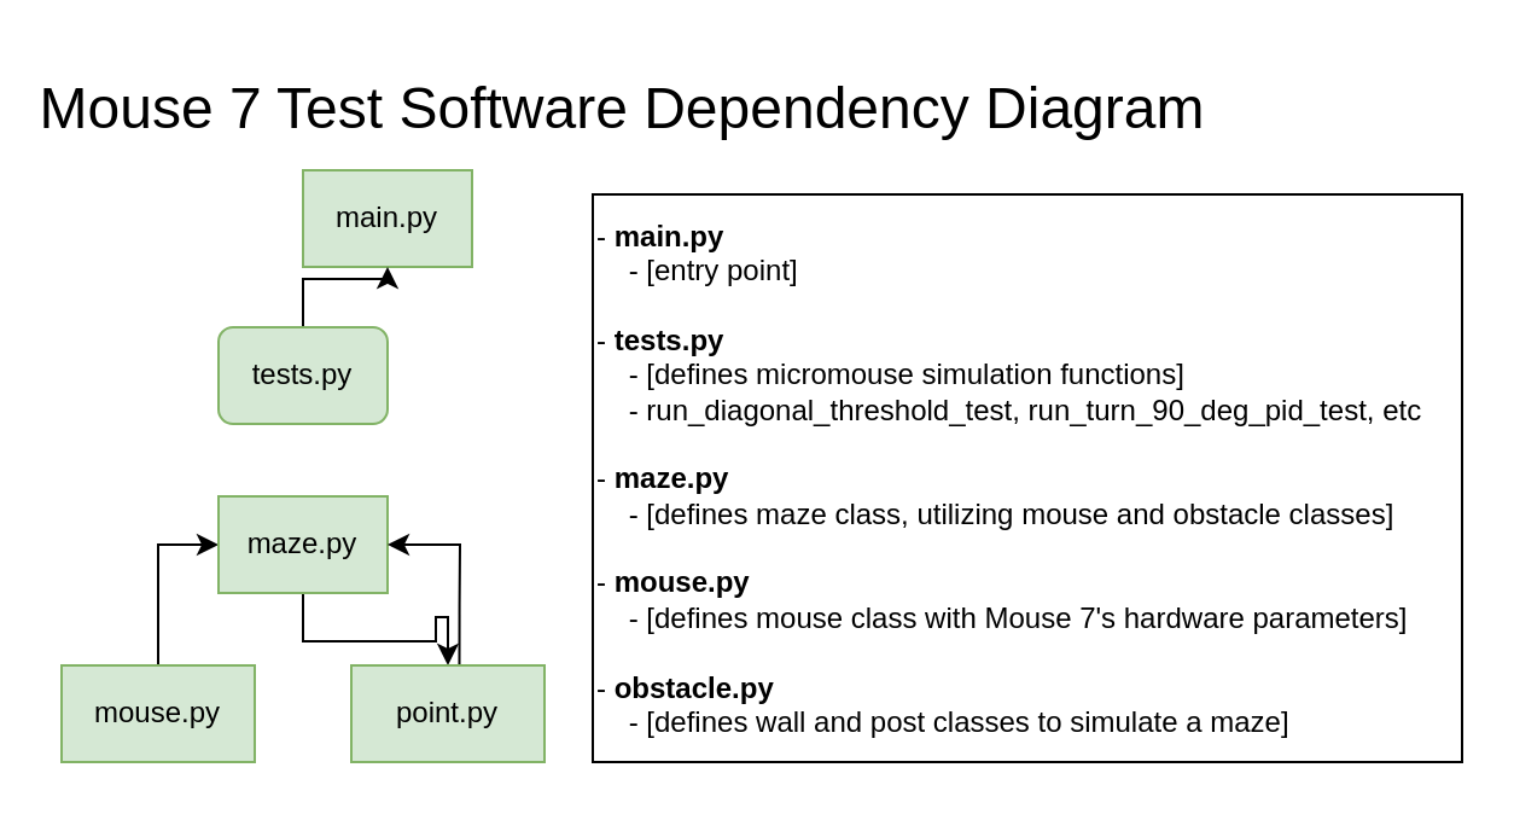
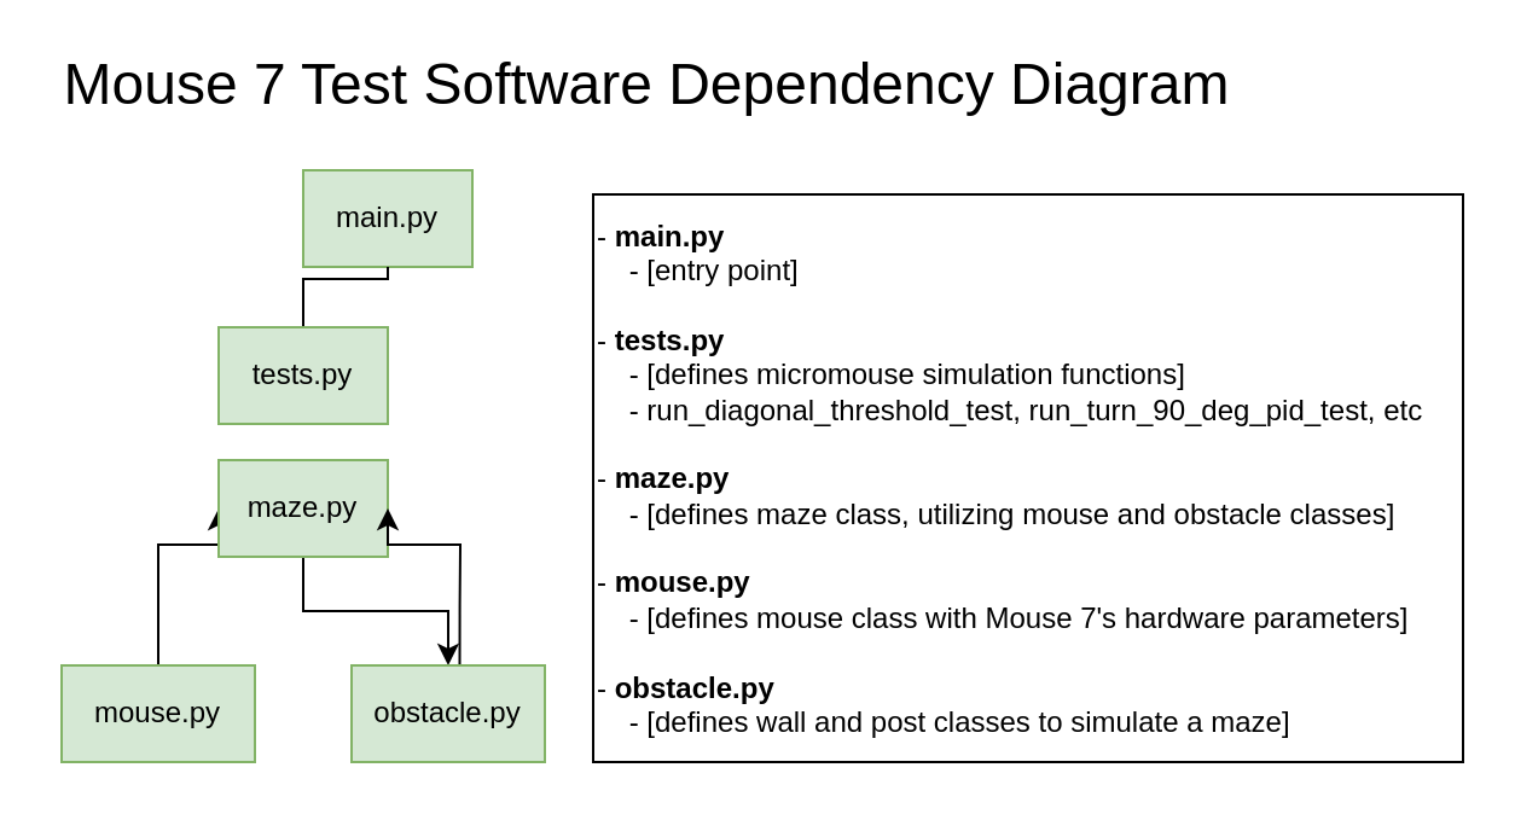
  <mxCell id="0" />
  <mxCell id="1" parent="0" />
  <mxCell id="2" value="main.py" style="rounded=0;whiteSpace=wrap;html=1;fillColor=#d5e8d4;strokeColor=#82b366;" parent="1" vertex="1"><mxGeometry x="125" y="70" width="70" height="40" as="geometry" /></mxCell>
- <mxCell id="3" value="&lt;font style=&quot;font-size: 24px;&quot;&gt;Mouse 7 Test Software Dependency Diagram&lt;/font&gt;" style="text;html=1;align=center;verticalAlign=middle;whiteSpace=wrap;rounded=0;" parent="1" vertex="1"><mxGeometry x="10" y="30" width="495" height="30" as="geometry" /></mxCell>
+ <mxCell id="3" value="&lt;font style=&quot;font-size: 24px;&quot;&gt;Mouse 7 Test Software Dependency Diagram&lt;/font&gt;" style="text;html=1;align=center;verticalAlign=middle;whiteSpace=wrap;rounded=0;" parent="1" vertex="1"><mxGeometry x="20" y="20" width="495" height="30" as="geometry" /></mxCell>
  <mxCell id="4" value="- &lt;b&gt;main.py&lt;/b&gt;&amp;nbsp;&lt;div&gt;&amp;nbsp; &amp;nbsp; - [entry point]&lt;div&gt;&lt;br&gt;&lt;/div&gt;&lt;/div&gt;&lt;div&gt;- &lt;b&gt;tests.py&lt;/b&gt;&lt;/div&gt;&lt;div&gt;&amp;nbsp; &amp;nbsp; - [defines micromouse simulation functions]&lt;/div&gt;&lt;div&gt;&amp;nbsp; &amp;nbsp; -&amp;nbsp;run_diagonal_threshold_test,&amp;nbsp;run_turn_90_deg_pid_test, etc&lt;/div&gt;&lt;div&gt;&lt;br&gt;&lt;/div&gt;&lt;div&gt;- &lt;b&gt;maze.py&lt;/b&gt;&lt;/div&gt;&lt;div&gt;&amp;nbsp; &amp;nbsp; - [defines maze class, utilizing mouse and obstacle classes]&lt;/div&gt;&lt;div&gt;&lt;br&gt;&lt;/div&gt;&lt;div&gt;- &lt;b&gt;mouse.py&lt;/b&gt;&lt;/div&gt;&lt;div&gt;&amp;nbsp; &amp;nbsp; - [defines mouse class with Mouse 7's hardware parameters]&lt;/div&gt;&lt;div&gt;&lt;br&gt;&lt;/div&gt;&lt;div&gt;- &lt;b&gt;obstacle.py&lt;/b&gt;&lt;/div&gt;&lt;div&gt;&amp;nbsp; &amp;nbsp; - [defines wall and post classes to simulate a maze]&lt;/div&gt;" style="rounded=0;whiteSpace=wrap;html=1;align=left;" parent="1" vertex="1"><mxGeometry x="245" y="80" width="360" height="235" as="geometry" /></mxCell>
  <mxCell id="5" style="edgeStyle=orthogonalEdgeStyle;rounded=0;orthogonalLoop=1;jettySize=auto;html=1;entryX=0;entryY=0.5;entryDx=0;entryDy=0;" edge="1" parent="1" target="10"><mxGeometry relative="1" as="geometry"><mxPoint x="80.25" y="225" as="targetPoint" /><mxPoint x="65" y="275" as="sourcePoint" /><Array as="points"><mxPoint x="65" y="250" /><mxPoint x="65" y="250" /><mxPoint x="65" y="225" /></Array></mxGeometry></mxCell>
  <mxCell id="6" value="mouse.py" style="rounded=0;whiteSpace=wrap;html=1;fillColor=#d5e8d4;strokeColor=#82b366;" vertex="1" parent="1"><mxGeometry x="25" y="275" width="80" height="40" as="geometry" /></mxCell>
- <mxCell id="7" style="edgeStyle=orthogonalEdgeStyle;rounded=0;orthogonalLoop=1;jettySize=auto;html=1;entryX=0.5;entryY=1;entryDx=0;entryDy=0;" edge="1" parent="1" source="8" target="2"><mxGeometry relative="1" as="geometry" /></mxCell>
- <mxCell id="8" value="tests.py" style="whiteSpace=wrap;html=1;fillColor=#d5e8d4;strokeColor=#82b366;rounded=1;" vertex="1" parent="1"><mxGeometry x="90" y="135" width="70" height="40" as="geometry" /></mxCell>
+ <mxCell id="7" style="edgeStyle=orthogonalEdgeStyle;rounded=0;orthogonalLoop=1;jettySize=auto;html=1;entryX=0.5;entryY=1;entryDx=0;entryDy=0;endArrow=none;" edge="1" parent="1" source="8" target="2"><mxGeometry relative="1" as="geometry" /></mxCell>
+ <mxCell id="8" value="tests.py" style="rounded=0;whiteSpace=wrap;html=1;fillColor=#d5e8d4;strokeColor=#82b366;" vertex="1" parent="1"><mxGeometry x="90" y="135" width="70" height="40" as="geometry" /></mxCell>
  <mxCell id="9" style="edgeStyle=orthogonalEdgeStyle;rounded=0;orthogonalLoop=1;jettySize=auto;html=1;" edge="1" parent="1" source="10" target="12"><mxGeometry relative="1" as="geometry" /></mxCell>
- <mxCell id="10" value="maze.py" style="rounded=0;whiteSpace=wrap;html=1;fillColor=#d5e8d4;strokeColor=#82b366;" vertex="1" parent="1"><mxGeometry x="90" y="205" width="70" height="40" as="geometry" /></mxCell>
+ <mxCell id="10" value="maze.py" style="rounded=0;whiteSpace=wrap;html=1;fillColor=#d5e8d4;strokeColor=#82b366;" vertex="1" parent="1"><mxGeometry x="90" y="190" width="70" height="40" as="geometry" /></mxCell>
  <mxCell id="11" style="edgeStyle=orthogonalEdgeStyle;rounded=0;orthogonalLoop=1;jettySize=auto;html=1;entryX=1;entryY=0.5;entryDx=0;entryDy=0;" edge="1" parent="1" target="10"><mxGeometry relative="1" as="geometry"><mxPoint x="175" y="225" as="targetPoint" /><mxPoint x="189.75" y="275" as="sourcePoint" /><Array as="points"><mxPoint x="190" y="250" /><mxPoint x="190" y="250" /><mxPoint x="190" y="225" /></Array></mxGeometry></mxCell>
- <mxCell id="12" value="point.py" style="rounded=0;whiteSpace=wrap;html=1;fillColor=#d5e8d4;strokeColor=#82b366;" vertex="1" parent="1"><mxGeometry x="145" y="275" width="80" height="40" as="geometry" /></mxCell>
+ <mxCell id="12" value="obstacle.py" style="rounded=0;whiteSpace=wrap;html=1;fillColor=#d5e8d4;strokeColor=#82b366;" vertex="1" parent="1"><mxGeometry x="145" y="275" width="80" height="40" as="geometry" /></mxCell>
